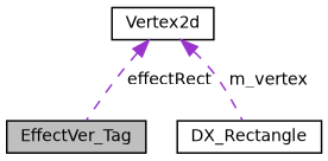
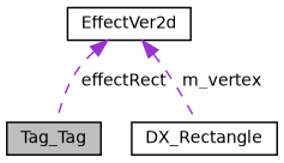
  digraph {
    node [color=black fillcolor=white fontname=Helvetica fontsize=10 shape=record style=filled]
    edge [color=darkorchid3 dir=back fontname=Helvetica fontsize=10 labelfontname=Helvetica labelfontsize=10 style=dashed]
-   n1 [fillcolor=grey75 fontcolor=black height=0.2 label=EffectVer_Tag width=0.4]
+   n1 [fillcolor=grey75 fontcolor=black height=0.2 label=Tag_Tag width=0.4]
    n2 [height=0.2 label=DX_Rectangle width=0.4]
-   n3 [height=0.2 label=Vertex2d width=0.4]
+   n3 [height=0.2 label=EffectVer2d width=0.4]
    n3 -> n1 [label=" effectRect"]
    n3 -> n2 [label=" m_vertex"]
  }
